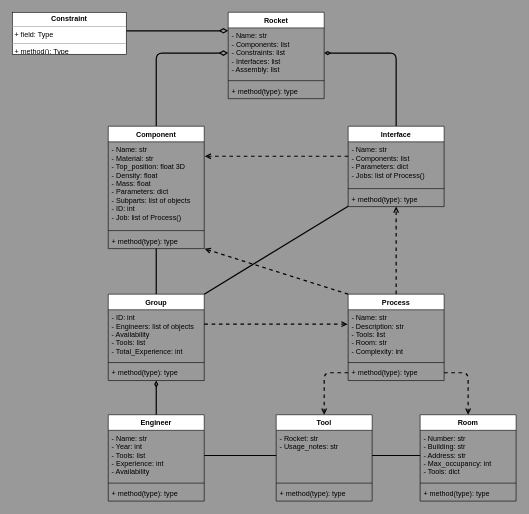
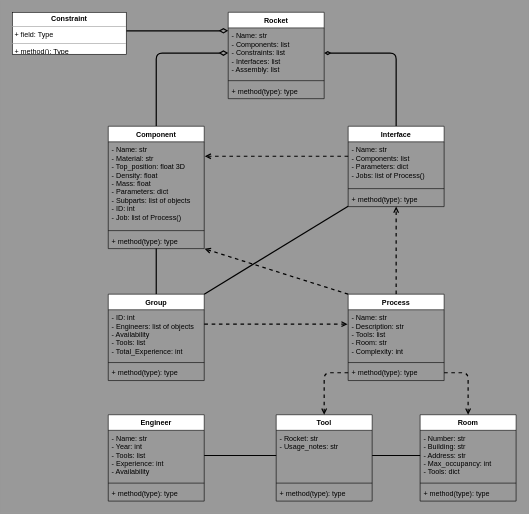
  <mxCell id="0" />
  <mxCell id="1" parent="0" />
  <mxCell id="2" value="Rocket" style="swimlane;fontStyle=1;align=center;verticalAlign=top;childLayout=stackLayout;horizontal=1;startSize=26;horizontalStack=0;resizeParent=1;resizeParentMax=0;resizeLast=0;collapsible=1;marginBottom=0;" parent="1" vertex="1"><mxGeometry x="380" y="20" width="160" height="144" as="geometry" /></mxCell>
  <mxCell id="3" value="- Name: str&#10;- Components: list&#10;- Constraints: list&#10;- Interfaces: list&#10;- Assembly: list" style="text;align=left;verticalAlign=top;spacingLeft=4;spacingRight=4;overflow=hidden;rotatable=0;points=[[0,0.5],[1,0.5]];portConstraint=eastwest;" parent="2" vertex="1"><mxGeometry y="26" width="160" height="84" as="geometry" /></mxCell>
  <mxCell id="4" value="" style="line;strokeWidth=1;fillColor=none;align=left;verticalAlign=middle;spacingTop=-1;spacingLeft=3;spacingRight=3;rotatable=0;labelPosition=right;points=[];portConstraint=eastwest;" parent="2" vertex="1"><mxGeometry y="110" width="160" height="8" as="geometry" /></mxCell>
  <mxCell id="5" value="+ method(type): type" style="text;align=left;verticalAlign=top;spacingLeft=4;spacingRight=4;overflow=hidden;rotatable=0;points=[[0,0.5],[1,0.5]];portConstraint=eastwest;" parent="2" vertex="1"><mxGeometry y="118" width="160" height="26" as="geometry" /></mxCell>
  <mxCell id="6" style="edgeStyle=orthogonalEdgeStyle;rounded=1;orthogonalLoop=1;jettySize=auto;html=1;entryX=0;entryY=0.5;entryDx=0;entryDy=0;endArrow=diamondThin;endFill=0;strokeWidth=2;endSize=10;" parent="1" source="7" target="3" edge="1"><mxGeometry relative="1" as="geometry" /></mxCell>
  <mxCell id="7" value="Component" style="swimlane;fontStyle=1;align=center;verticalAlign=top;childLayout=stackLayout;horizontal=1;startSize=26;horizontalStack=0;resizeParent=1;resizeParentMax=0;resizeLast=0;collapsible=1;marginBottom=0;" parent="1" vertex="1"><mxGeometry x="180" y="210" width="160" height="204" as="geometry" /></mxCell>
  <mxCell id="8" value="- Name: str&#10;- Material: str&#10;- Top_position: float 3D&#10;- Density: float&#10;- Mass: float&#10;- Parameters: dict&#10;- Subparts: list of objects&#10;- ID: int&#10;- Job: list of Process()" style="text;strokeColor=none;fillColor=none;align=left;verticalAlign=top;spacingLeft=4;spacingRight=4;overflow=hidden;rotatable=0;points=[[0,0.5],[1,0.5]];portConstraint=eastwest;" parent="7" vertex="1"><mxGeometry y="26" width="160" height="144" as="geometry" /></mxCell>
  <mxCell id="9" value="" style="line;strokeWidth=1;fillColor=none;align=left;verticalAlign=middle;spacingTop=-1;spacingLeft=3;spacingRight=3;rotatable=0;labelPosition=right;points=[];portConstraint=eastwest;" parent="7" vertex="1"><mxGeometry y="170" width="160" height="8" as="geometry" /></mxCell>
  <mxCell id="10" value="+ method(type): type" style="text;strokeColor=none;fillColor=none;align=left;verticalAlign=top;spacingLeft=4;spacingRight=4;overflow=hidden;rotatable=0;points=[[0,0.5],[1,0.5]];portConstraint=eastwest;" parent="7" vertex="1"><mxGeometry y="178" width="160" height="26" as="geometry" /></mxCell>
  <mxCell id="11" style="edgeStyle=orthogonalEdgeStyle;rounded=1;orthogonalLoop=1;jettySize=auto;html=1;entryX=1;entryY=0.5;entryDx=0;entryDy=0;endArrow=diamondThin;endFill=0;strokeWidth=2;" parent="1" source="12" target="3" edge="1"><mxGeometry relative="1" as="geometry" /></mxCell>
  <mxCell id="12" value="Interface" style="swimlane;fontStyle=1;align=center;verticalAlign=top;childLayout=stackLayout;horizontal=1;startSize=26;horizontalStack=0;resizeParent=1;resizeParentMax=0;resizeLast=0;collapsible=1;marginBottom=0;" parent="1" vertex="1"><mxGeometry x="580" y="210" width="160" height="134" as="geometry" /></mxCell>
  <mxCell id="13" value="- Name: str&#10;- Components: list&#10;- Parameters: dict&#10;- Jobs: list of Process()" style="text;strokeColor=none;fillColor=none;align=left;verticalAlign=top;spacingLeft=4;spacingRight=4;overflow=hidden;rotatable=0;points=[[0,0.5],[1,0.5]];portConstraint=eastwest;" parent="12" vertex="1"><mxGeometry y="26" width="160" height="74" as="geometry" /></mxCell>
  <mxCell id="14" value="" style="line;strokeWidth=1;fillColor=none;align=left;verticalAlign=middle;spacingTop=-1;spacingLeft=3;spacingRight=3;rotatable=0;labelPosition=right;points=[];portConstraint=eastwest;" parent="12" vertex="1"><mxGeometry y="100" width="160" height="8" as="geometry" /></mxCell>
  <mxCell id="15" value="+ method(type): type" style="text;strokeColor=none;fillColor=none;align=left;verticalAlign=top;spacingLeft=4;spacingRight=4;overflow=hidden;rotatable=0;points=[[0,0.5],[1,0.5]];portConstraint=eastwest;" parent="12" vertex="1"><mxGeometry y="108" width="160" height="26" as="geometry" /></mxCell>
  <mxCell id="16" value="Engineer" style="swimlane;fontStyle=1;align=center;verticalAlign=top;childLayout=stackLayout;horizontal=1;startSize=26;horizontalStack=0;resizeParent=1;resizeParentMax=0;resizeLast=0;collapsible=1;marginBottom=0;" parent="1" vertex="1"><mxGeometry x="180" y="691" width="160" height="144" as="geometry" /></mxCell>
  <mxCell id="17" value="- Name: str&#10;- Year: int&#10;- Tools: list&#10;- Experience: int&#10;- Availability" style="text;strokeColor=none;fillColor=none;align=left;verticalAlign=top;spacingLeft=4;spacingRight=4;overflow=hidden;rotatable=0;points=[[0,0.5],[1,0.5]];portConstraint=eastwest;" parent="16" vertex="1"><mxGeometry y="26" width="160" height="84" as="geometry" /></mxCell>
  <mxCell id="18" value="" style="line;strokeWidth=1;fillColor=none;align=left;verticalAlign=middle;spacingTop=-1;spacingLeft=3;spacingRight=3;rotatable=0;labelPosition=right;points=[];portConstraint=eastwest;" parent="16" vertex="1"><mxGeometry y="110" width="160" height="8" as="geometry" /></mxCell>
  <mxCell id="19" value="+ method(type): type" style="text;strokeColor=none;fillColor=none;align=left;verticalAlign=top;spacingLeft=4;spacingRight=4;overflow=hidden;rotatable=0;points=[[0,0.5],[1,0.5]];portConstraint=eastwest;" parent="16" vertex="1"><mxGeometry y="118" width="160" height="26" as="geometry" /></mxCell>
- <mxCell id="20" style="edgeStyle=orthogonalEdgeStyle;rounded=1;orthogonalLoop=1;jettySize=auto;html=1;endArrow=diamondThin;endFill=0;strokeWidth=2;exitX=0.5;exitY=0;exitDx=0;exitDy=0;" parent="1" source="16" target="23" edge="1"><mxGeometry relative="1" as="geometry" /></mxCell>
  <mxCell id="21" style="edgeStyle=orthogonalEdgeStyle;rounded=1;orthogonalLoop=1;jettySize=auto;html=1;endArrow=none;endFill=0;strokeWidth=2;" parent="1" source="23" edge="1"><mxGeometry relative="1" as="geometry"><mxPoint x="260" y="414" as="targetPoint" /><Array as="points"><mxPoint x="260" y="414" /></Array></mxGeometry></mxCell>
  <mxCell id="22" style="edgeStyle=orthogonalEdgeStyle;curved=1;orthogonalLoop=1;jettySize=auto;html=1;endArrow=open;endFill=0;strokeWidth=2;dashed=1;" parent="1" source="23" edge="1"><mxGeometry relative="1" as="geometry"><mxPoint x="579" y="540" as="targetPoint" /><Array as="points"><mxPoint x="520" y="540" /><mxPoint x="520" y="540" /></Array></mxGeometry></mxCell>
  <mxCell id="23" value="Group" style="swimlane;fontStyle=1;align=center;verticalAlign=top;childLayout=stackLayout;horizontal=1;startSize=26;horizontalStack=0;resizeParent=1;resizeParentMax=0;resizeLast=0;collapsible=1;marginBottom=0;" parent="1" vertex="1"><mxGeometry x="180" y="490" width="160" height="144" as="geometry" /></mxCell>
  <mxCell id="24" value="- ID: int&#10;- Engineers: list of objects&#10;- Availability&#10;- Tools: list&#10;- Total_Experience: int" style="text;strokeColor=none;fillColor=none;align=left;verticalAlign=top;spacingLeft=4;spacingRight=4;overflow=hidden;rotatable=0;points=[[0,0.5],[1,0.5]];portConstraint=eastwest;" parent="23" vertex="1"><mxGeometry y="26" width="160" height="84" as="geometry" /></mxCell>
  <mxCell id="25" value="" style="line;strokeWidth=1;fillColor=none;align=left;verticalAlign=middle;spacingTop=-1;spacingLeft=3;spacingRight=3;rotatable=0;labelPosition=right;points=[];portConstraint=eastwest;" parent="23" vertex="1"><mxGeometry y="110" width="160" height="8" as="geometry" /></mxCell>
  <mxCell id="26" value="+ method(type): type" style="text;strokeColor=none;fillColor=none;align=left;verticalAlign=top;spacingLeft=4;spacingRight=4;overflow=hidden;rotatable=0;points=[[0,0.5],[1,0.5]];portConstraint=eastwest;" parent="23" vertex="1"><mxGeometry y="118" width="160" height="26" as="geometry" /></mxCell>
  <mxCell id="27" value="Tool" style="swimlane;fontStyle=1;align=center;verticalAlign=top;childLayout=stackLayout;horizontal=1;startSize=26;horizontalStack=0;resizeParent=1;resizeParentMax=0;resizeLast=0;collapsible=1;marginBottom=0;" parent="1" vertex="1"><mxGeometry x="460" y="691" width="160" height="144" as="geometry" /></mxCell>
  <mxCell id="28" value="- Rocket: str&#10;- Usage_notes: str" style="text;strokeColor=none;fillColor=none;align=left;verticalAlign=top;spacingLeft=4;spacingRight=4;overflow=hidden;rotatable=0;points=[[0,0.5],[1,0.5]];portConstraint=eastwest;" parent="27" vertex="1"><mxGeometry y="26" width="160" height="84" as="geometry" /></mxCell>
  <mxCell id="29" value="" style="line;strokeWidth=1;fillColor=none;align=left;verticalAlign=middle;spacingTop=-1;spacingLeft=3;spacingRight=3;rotatable=0;labelPosition=right;points=[];portConstraint=eastwest;" parent="27" vertex="1"><mxGeometry y="110" width="160" height="8" as="geometry" /></mxCell>
  <mxCell id="30" value="+ method(type): type" style="text;strokeColor=none;fillColor=none;align=left;verticalAlign=top;spacingLeft=4;spacingRight=4;overflow=hidden;rotatable=0;points=[[0,0.5],[1,0.5]];portConstraint=eastwest;" parent="27" vertex="1"><mxGeometry y="118" width="160" height="26" as="geometry" /></mxCell>
  <mxCell id="31" style="edgeStyle=orthogonalEdgeStyle;rounded=1;orthogonalLoop=1;jettySize=auto;html=1;dashed=1;endArrow=open;endFill=0;strokeWidth=2;" parent="1" source="32" edge="1"><mxGeometry relative="1" as="geometry"><mxPoint x="660" y="344" as="targetPoint" /><Array as="points"><mxPoint x="660" y="344" /></Array></mxGeometry></mxCell>
  <mxCell id="32" value="Process" style="swimlane;fontStyle=1;align=center;verticalAlign=top;childLayout=stackLayout;horizontal=1;startSize=26;horizontalStack=0;resizeParent=1;resizeParentMax=0;resizeLast=0;collapsible=1;marginBottom=0;" parent="1" vertex="1"><mxGeometry x="580" y="490" width="160" height="144" as="geometry" /></mxCell>
  <mxCell id="33" value="- Name: str&#10;- Description: str&#10;- Tools: list&#10;- Room: str&#10;- Complexity: int" style="text;strokeColor=none;fillColor=none;align=left;verticalAlign=top;spacingLeft=4;spacingRight=4;overflow=hidden;rotatable=0;points=[[0,0.5],[1,0.5]];portConstraint=eastwest;" parent="32" vertex="1"><mxGeometry y="26" width="160" height="84" as="geometry" /></mxCell>
  <mxCell id="34" value="" style="line;strokeWidth=1;fillColor=none;align=left;verticalAlign=middle;spacingTop=-1;spacingLeft=3;spacingRight=3;rotatable=0;labelPosition=right;points=[];portConstraint=eastwest;" parent="32" vertex="1"><mxGeometry y="110" width="160" height="8" as="geometry" /></mxCell>
  <mxCell id="35" value="+ method(type): type" style="text;strokeColor=none;fillColor=none;align=left;verticalAlign=top;spacingLeft=4;spacingRight=4;overflow=hidden;rotatable=0;points=[[0,0.5],[1,0.5]];portConstraint=eastwest;" parent="32" vertex="1"><mxGeometry y="118" width="160" height="26" as="geometry" /></mxCell>
  <mxCell id="36" value="Room" style="swimlane;fontStyle=1;align=center;verticalAlign=top;childLayout=stackLayout;horizontal=1;startSize=26;horizontalStack=0;resizeParent=1;resizeParentMax=0;resizeLast=0;collapsible=1;marginBottom=0;" parent="1" vertex="1"><mxGeometry x="700" y="691" width="160" height="144" as="geometry" /></mxCell>
  <mxCell id="37" value="- Number: str&#10;- Building: str&#10;- Address: str&#10;- Max_occupancy: int&#10;- Tools: dict" style="text;strokeColor=none;fillColor=none;align=left;verticalAlign=top;spacingLeft=4;spacingRight=4;overflow=hidden;rotatable=0;points=[[0,0.5],[1,0.5]];portConstraint=eastwest;" parent="36" vertex="1"><mxGeometry y="26" width="160" height="84" as="geometry" /></mxCell>
  <mxCell id="38" value="" style="line;strokeWidth=1;fillColor=none;align=left;verticalAlign=middle;spacingTop=-1;spacingLeft=3;spacingRight=3;rotatable=0;labelPosition=right;points=[];portConstraint=eastwest;" parent="36" vertex="1"><mxGeometry y="110" width="160" height="8" as="geometry" /></mxCell>
  <mxCell id="39" value="+ method(type): type" style="text;strokeColor=none;fillColor=none;align=left;verticalAlign=top;spacingLeft=4;spacingRight=4;overflow=hidden;rotatable=0;points=[[0,0.5],[1,0.5]];portConstraint=eastwest;" parent="36" vertex="1"><mxGeometry y="118" width="160" height="26" as="geometry" /></mxCell>
  <mxCell id="40" style="edgeStyle=orthogonalEdgeStyle;rounded=1;orthogonalLoop=1;jettySize=auto;html=1;endArrow=open;endFill=0;strokeWidth=2;dashed=1;" parent="1" edge="1"><mxGeometry relative="1" as="geometry"><mxPoint x="580" y="260" as="sourcePoint" /><mxPoint x="341" y="260" as="targetPoint" /><Array as="points"><mxPoint x="580" y="260" /><mxPoint x="341" y="260" /></Array></mxGeometry></mxCell>
  <mxCell id="41" style="edgeStyle=orthogonalEdgeStyle;rounded=1;orthogonalLoop=1;jettySize=auto;html=1;entryX=0;entryY=0.5;entryDx=0;entryDy=0;endArrow=none;endFill=0;strokeWidth=2;" parent="1" source="17" target="28" edge="1"><mxGeometry relative="1" as="geometry" /></mxCell>
  <mxCell id="42" style="edgeStyle=orthogonalEdgeStyle;rounded=1;orthogonalLoop=1;jettySize=auto;html=1;entryX=0.5;entryY=0;entryDx=0;entryDy=0;dashed=1;endArrow=open;endFill=0;strokeWidth=2;" parent="1" source="35" target="27" edge="1"><mxGeometry relative="1" as="geometry" /></mxCell>
  <mxCell id="43" style="edgeStyle=orthogonalEdgeStyle;rounded=1;orthogonalLoop=1;jettySize=auto;html=1;entryX=0.5;entryY=0;entryDx=0;entryDy=0;dashed=1;endArrow=open;endFill=0;strokeWidth=2;" parent="1" source="35" target="36" edge="1"><mxGeometry relative="1" as="geometry" /></mxCell>
  <mxCell id="44" value="" style="endArrow=none;html=1;strokeWidth=2;exitX=1;exitY=0;exitDx=0;exitDy=0;entryX=0;entryY=0.974;entryDx=0;entryDy=0;endFill=0;entryPerimeter=0;" parent="1" source="23" target="15" edge="1"><mxGeometry width="50" height="50" relative="1" as="geometry"><mxPoint x="390" y="438" as="sourcePoint" /><mxPoint x="440" y="388" as="targetPoint" /></mxGeometry></mxCell>
  <mxCell id="45" value="" style="endArrow=open;html=1;dashed=1;strokeWidth=2;exitX=0;exitY=0;exitDx=0;exitDy=0;entryX=1.004;entryY=1.013;entryDx=0;entryDy=0;endFill=0;entryPerimeter=0;" parent="1" source="32" target="10" edge="1"><mxGeometry width="50" height="50" relative="1" as="geometry"><mxPoint x="450" y="330" as="sourcePoint" /><mxPoint x="500" y="280" as="targetPoint" /></mxGeometry></mxCell>
  <mxCell id="46" style="edgeStyle=orthogonalEdgeStyle;curved=1;orthogonalLoop=1;jettySize=auto;html=1;entryX=1;entryY=0.5;entryDx=0;entryDy=0;endArrow=none;endFill=0;strokeWidth=2;" parent="1" source="37" target="28" edge="1"><mxGeometry relative="1" as="geometry" /></mxCell>
  <mxCell id="47" style="edgeStyle=orthogonalEdgeStyle;rounded=0;orthogonalLoop=1;jettySize=auto;html=1;entryX=0;entryY=0.058;entryDx=0;entryDy=0;entryPerimeter=0;endArrow=diamondThin;endFill=0;endSize=10;strokeWidth=2;" edge="1" parent="1" source="48" target="3"><mxGeometry relative="1" as="geometry"><Array as="points"><mxPoint x="380" y="51" /></Array></mxGeometry></mxCell>
  <mxCell id="48" value="&lt;p style=&quot;margin: 0px ; margin-top: 4px ; text-align: center&quot;&gt;&lt;b&gt;Constraint&lt;/b&gt;&lt;/p&gt;&lt;hr size=&quot;1&quot;&gt;&lt;p style=&quot;margin: 0px ; margin-left: 4px&quot;&gt;+ field: Type&lt;/p&gt;&lt;hr size=&quot;1&quot;&gt;&lt;p style=&quot;margin: 0px ; margin-left: 4px&quot;&gt;+ method(): Type&lt;/p&gt;" style="verticalAlign=top;align=left;overflow=fill;fontSize=12;fontFamily=Helvetica;html=1;" vertex="1" parent="1"><mxGeometry x="20" y="20" width="190" height="70" as="geometry" /></mxCell>
